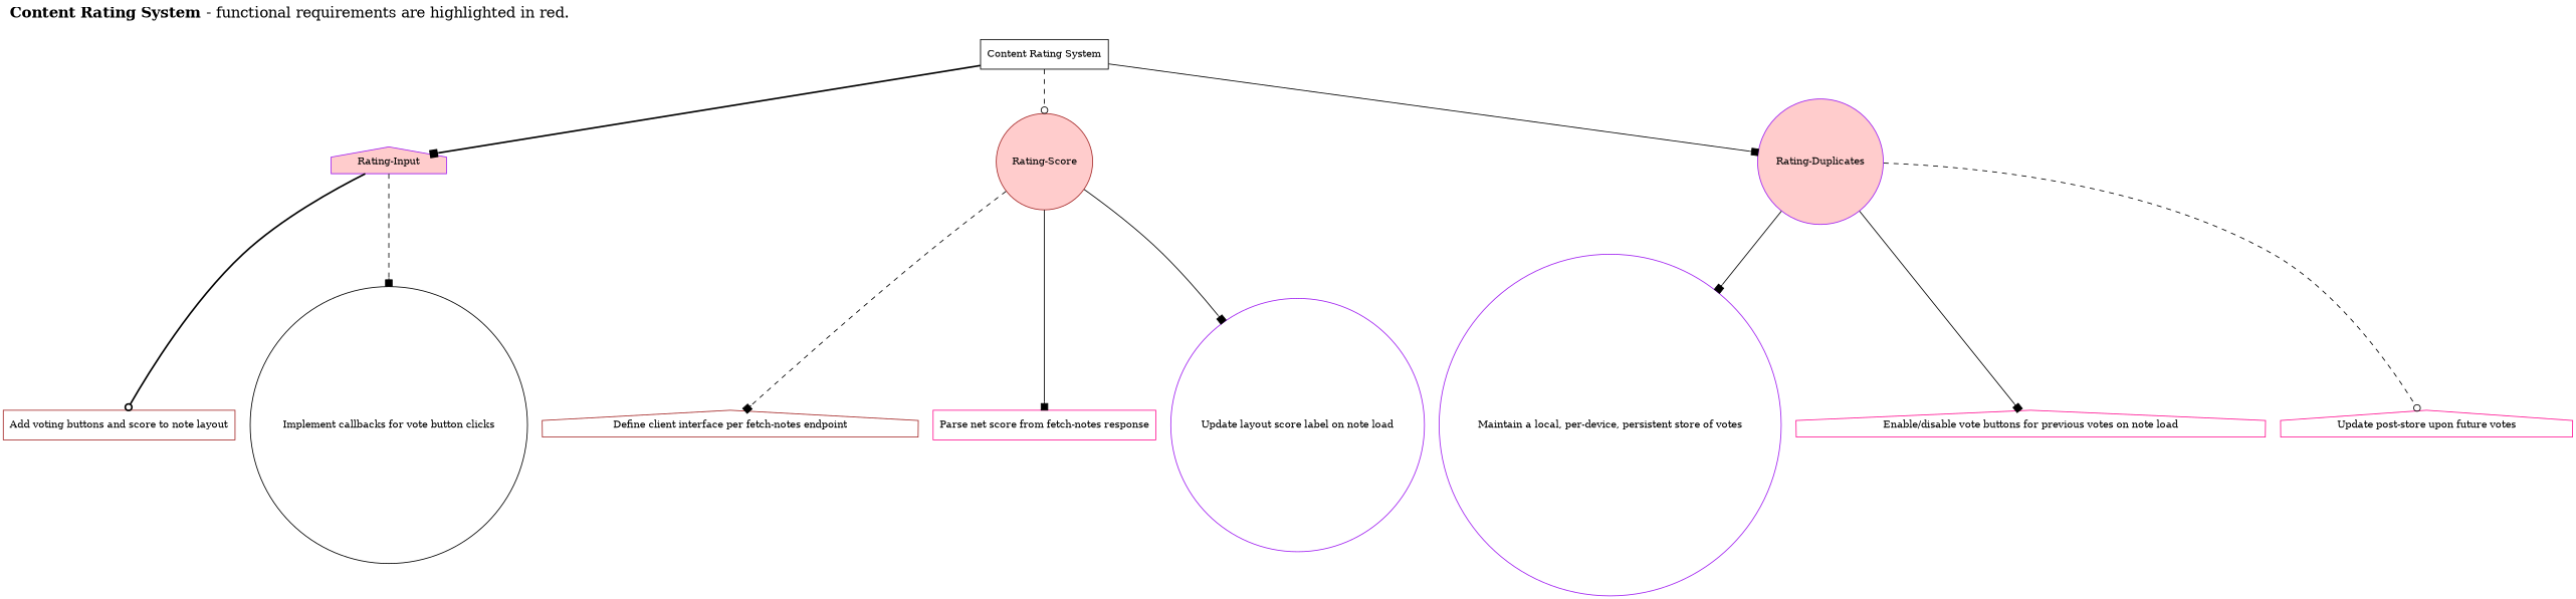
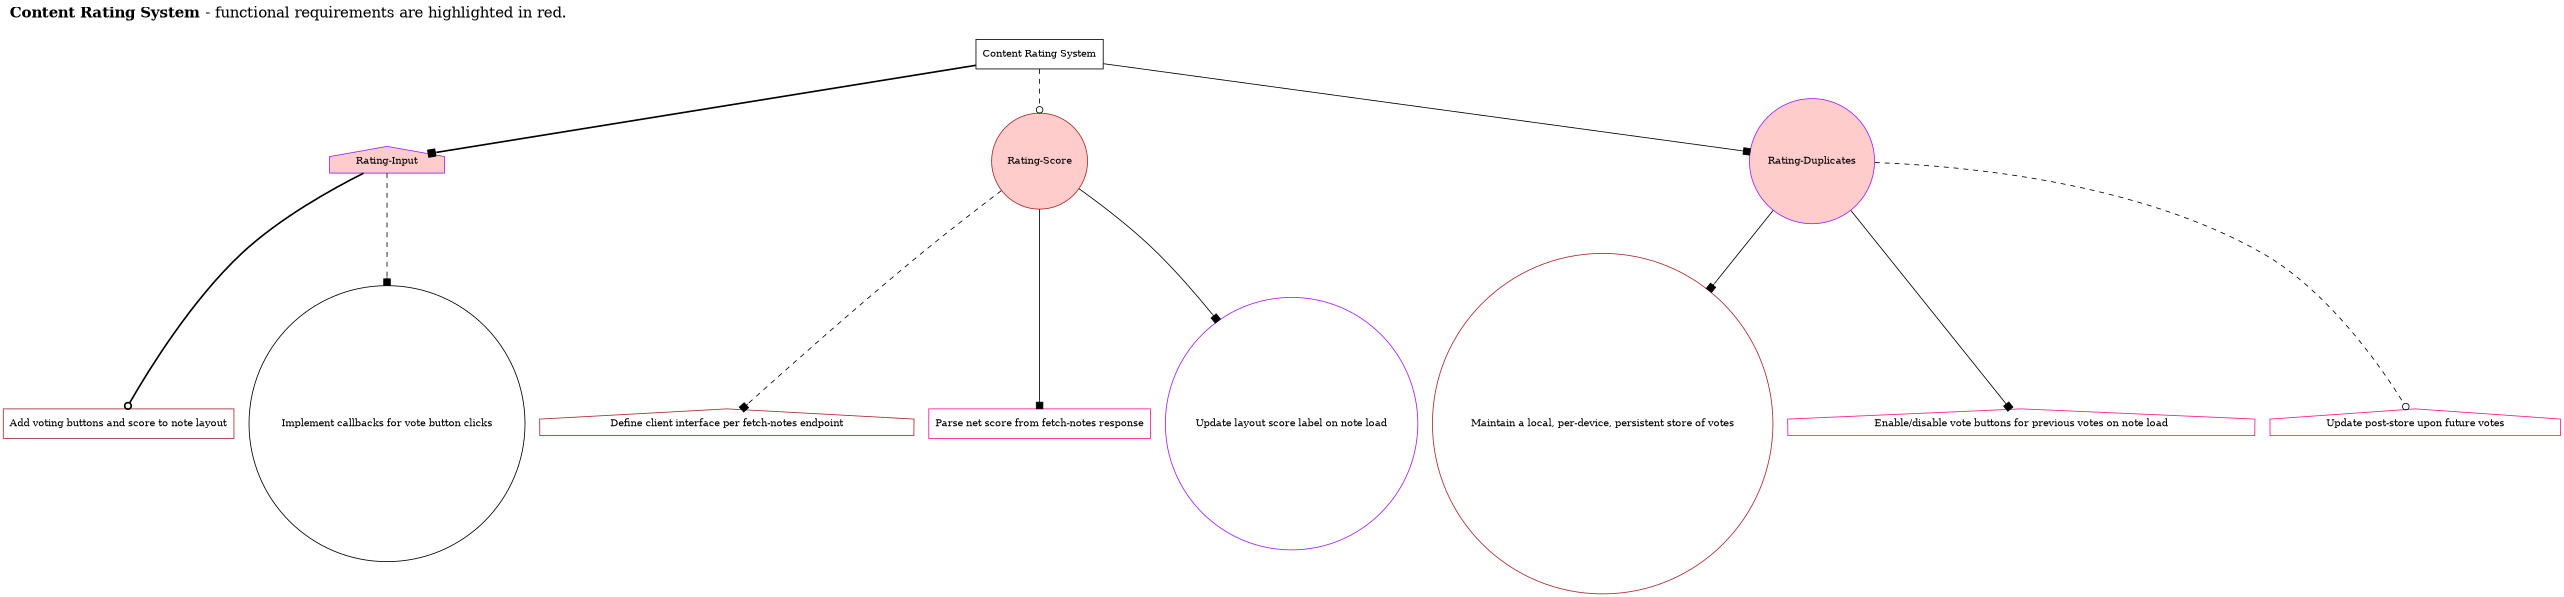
  digraph {
    fontname="DejaVu Serif"
    fontsize=18
    label=<<b>Content Rating System</b> - functional requirements are highlighted in red.<br/><br/>>
    labeljust=l
    labelloc=t
    rankdir=TB
    node [color=brown fontname="DejaVu Serif" fontsize=12 shape=circle fillcolor="#FFFFFF" style=filled]
    edge [arrowhead=box fontname="DejaVu Serif" style=solid]
    n1 [color=black label="Content Rating System" shape=box fillcolor="" style=""]
    n2 [color=purple fillcolor="#FFCCCC" label="Rating-Input" shape=house]
    n3 [fillcolor="#FFCCCC" label="Rating-Score"]
    n4 [color=purple fillcolor="#FFCCCC" label="Rating-Duplicates"]
    n5 [label="Add voting buttons and score to note layout" shape=box]
    n6 [color=black label="Implement callbacks for vote button clicks"]
    n7 [label="Define client interface per fetch-notes endpoint" shape=house]
    n8 [color=deeppink label="Parse net score from fetch-notes response" shape=box]
    n9 [color=purple label="Update layout score label on note load"]
-   n10 [color=purple label="Maintain a local, per-device, persistent store of votes"]
+   n10 [label="Maintain a local, per-device, persistent store of votes"]
    n11 [color=deeppink label="Enable/disable vote buttons for previous votes on note load" shape=house]
    n12 [color=deeppink label="Update post-store upon future votes" shape=house]
    n1 -> n2 [style=bold]
    n1 -> n3 [arrowhead=odot style=dashed]
    n1 -> n4
    n2 -> n5 [arrowhead=odot style=bold]
    n2 -> n6 [style=dashed]
    n3 -> n7 [style=dashed]
    n3 -> n8
    n3 -> n9
    n4 -> n10
    n4 -> n11
    n4 -> n12 [arrowhead=odot style=dashed]
  }
